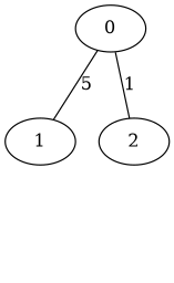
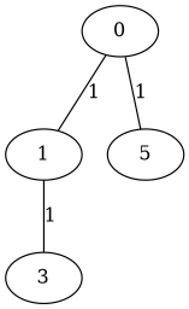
  graph {
    0
    1
-   2
-   0 -- 1 [label=5]
+   2 [label=5]
+   3
+   0 -- 1 [label=1]
    0 -- 2 [label=1]
+   1 -- 3 [label=1]
  }
